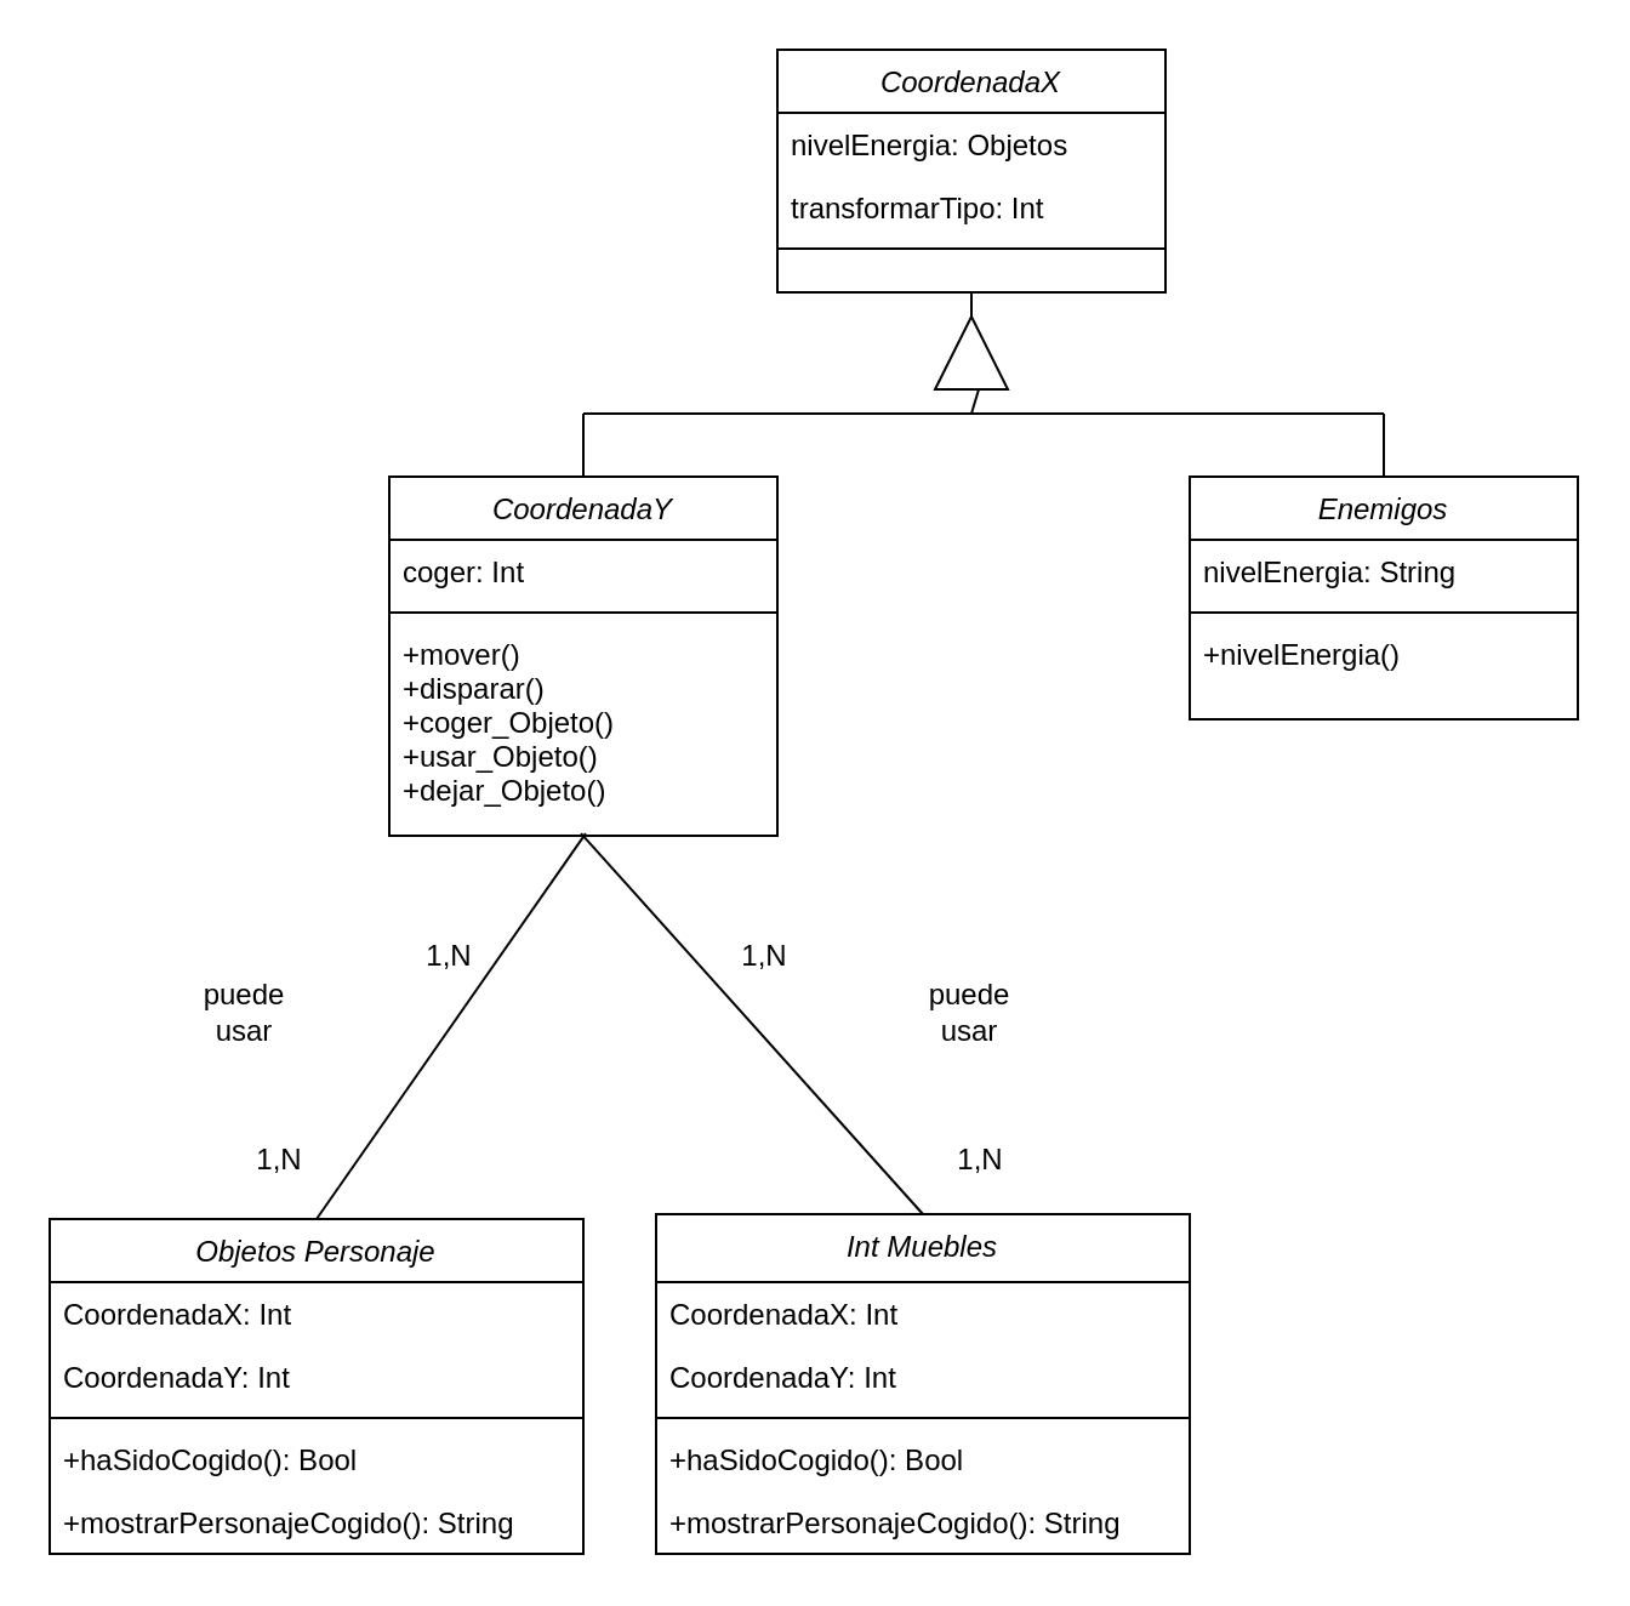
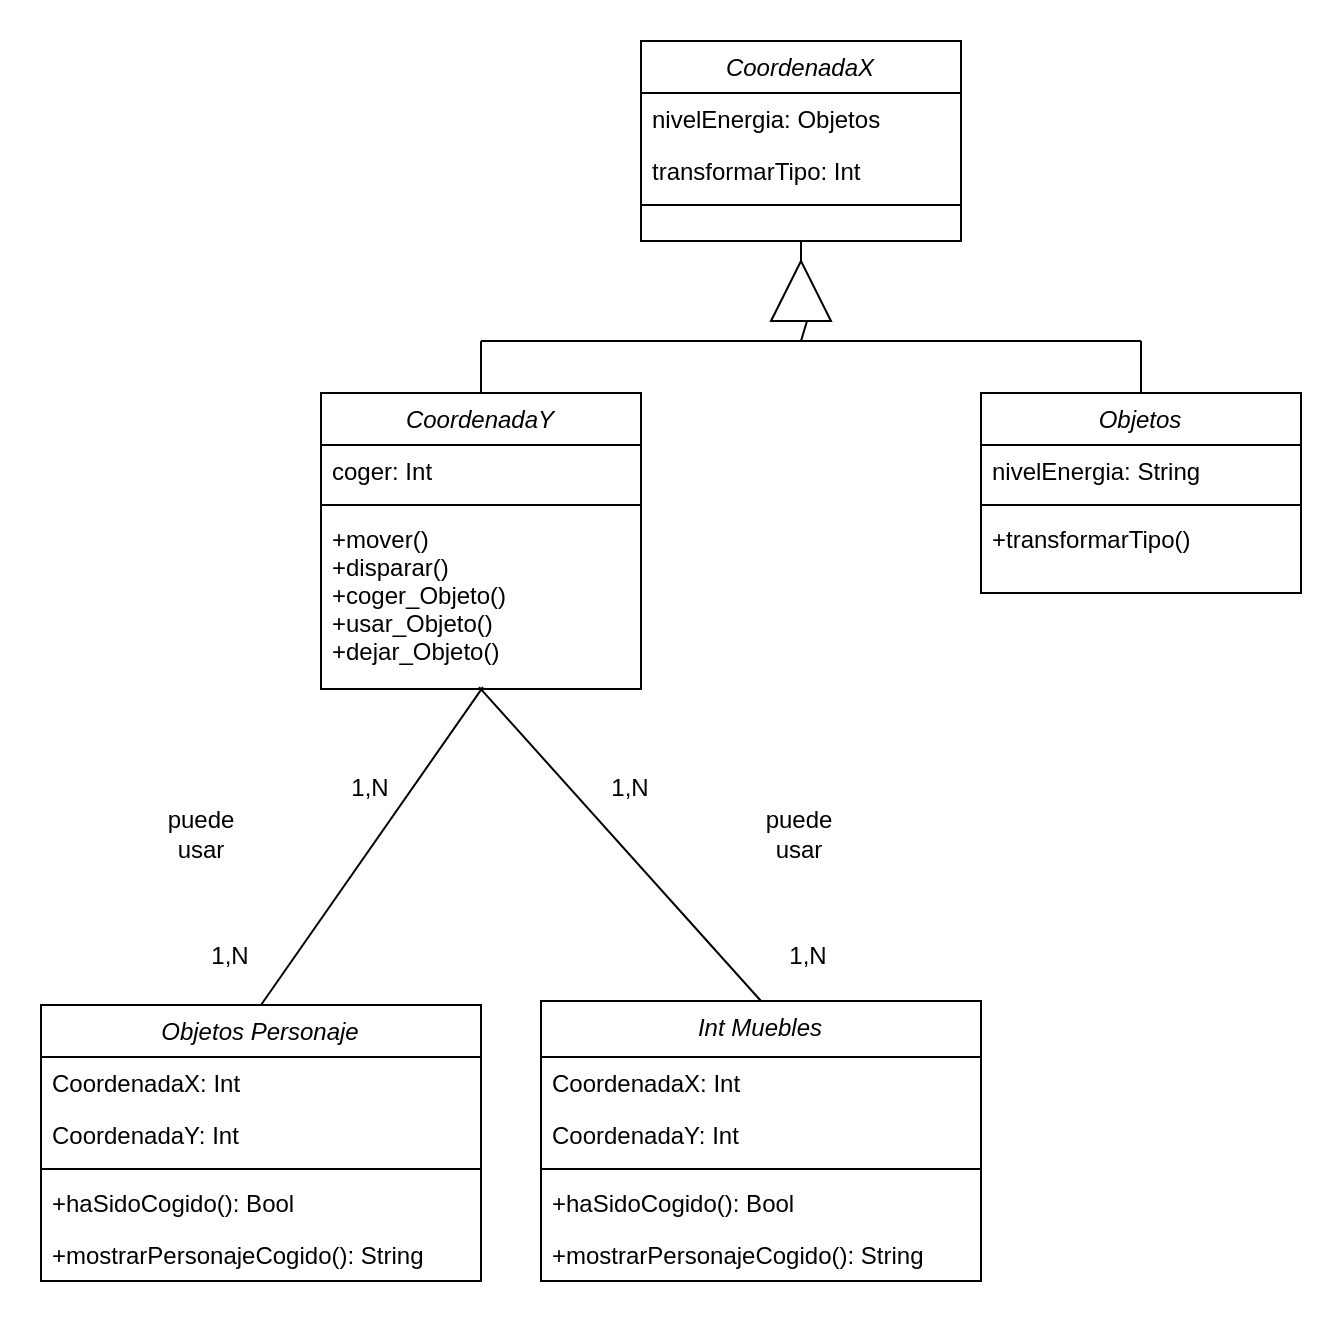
  <mxCell id="0" />
  <mxCell id="1" parent="0" />
  <mxCell id="2" value="CoordenadaY" style="swimlane;fontStyle=2;align=center;verticalAlign=top;childLayout=stackLayout;horizontal=1;startSize=26;horizontalStack=0;resizeParent=1;resizeLast=0;collapsible=1;marginBottom=0;rounded=0;shadow=0;strokeWidth=1;" parent="1" vertex="1"><mxGeometry x="160" y="196" width="160" height="148" as="geometry"><mxRectangle x="230" y="140" width="160" height="26" as="alternateBounds" /></mxGeometry></mxCell>
  <mxCell id="3" value="coger: Int" style="text;align=left;verticalAlign=top;spacingLeft=4;spacingRight=4;overflow=hidden;rotatable=0;points=[[0,0.5],[1,0.5]];portConstraint=eastwest;rounded=0;shadow=0;html=0;" parent="2" vertex="1"><mxGeometry y="26" width="160" height="26" as="geometry" /></mxCell>
  <mxCell id="4" value="" style="line;html=1;strokeWidth=1;align=left;verticalAlign=middle;spacingTop=-1;spacingLeft=3;spacingRight=3;rotatable=0;labelPosition=right;points=[];portConstraint=eastwest;" parent="2" vertex="1"><mxGeometry y="52" width="160" height="8" as="geometry" /></mxCell>
  <mxCell id="5" value="+mover()&#10;+disparar()&#10;+coger_Objeto()&#10;+usar_Objeto()&#10;+dejar_Objeto()&#10;" style="text;align=left;verticalAlign=top;spacingLeft=4;spacingRight=4;overflow=hidden;rotatable=0;points=[[0,0.5],[1,0.5]];portConstraint=eastwest;" parent="2" vertex="1"><mxGeometry y="60" width="160" height="88" as="geometry" /></mxCell>
- <mxCell id="6" value="Enemigos" style="swimlane;fontStyle=2;align=center;verticalAlign=top;childLayout=stackLayout;horizontal=1;startSize=26;horizontalStack=0;resizeParent=1;resizeLast=0;collapsible=1;marginBottom=0;rounded=0;shadow=0;strokeWidth=1;" parent="1" vertex="1"><mxGeometry x="490" y="196" width="160" height="100" as="geometry"><mxRectangle x="230" y="140" width="160" height="26" as="alternateBounds" /></mxGeometry></mxCell>
+ <mxCell id="6" value="Objetos" style="swimlane;fontStyle=2;align=center;verticalAlign=top;childLayout=stackLayout;horizontal=1;startSize=26;horizontalStack=0;resizeParent=1;resizeLast=0;collapsible=1;marginBottom=0;rounded=0;shadow=0;strokeWidth=1;" parent="1" vertex="1"><mxGeometry x="490" y="196" width="160" height="100" as="geometry"><mxRectangle x="230" y="140" width="160" height="26" as="alternateBounds" /></mxGeometry></mxCell>
  <mxCell id="7" value="nivelEnergia: String" style="text;align=left;verticalAlign=top;spacingLeft=4;spacingRight=4;overflow=hidden;rotatable=0;points=[[0,0.5],[1,0.5]];portConstraint=eastwest;rounded=0;shadow=0;html=0;" parent="6" vertex="1"><mxGeometry y="26" width="160" height="26" as="geometry" /></mxCell>
  <mxCell id="8" value="" style="line;html=1;strokeWidth=1;align=left;verticalAlign=middle;spacingTop=-1;spacingLeft=3;spacingRight=3;rotatable=0;labelPosition=right;points=[];portConstraint=eastwest;" parent="6" vertex="1"><mxGeometry y="52" width="160" height="8" as="geometry" /></mxCell>
- <mxCell id="9" value="+nivelEnergia()" style="text;align=left;verticalAlign=top;spacingLeft=4;spacingRight=4;overflow=hidden;rotatable=0;points=[[0,0.5],[1,0.5]];portConstraint=eastwest;" parent="6" vertex="1"><mxGeometry y="60" width="160" height="26" as="geometry" /></mxCell>
+ <mxCell id="9" value="+transformarTipo()" style="text;align=left;verticalAlign=top;spacingLeft=4;spacingRight=4;overflow=hidden;rotatable=0;points=[[0,0.5],[1,0.5]];portConstraint=eastwest;" parent="6" vertex="1"><mxGeometry y="60" width="160" height="26" as="geometry" /></mxCell>
  <mxCell id="10" value="Int Muebles" style="swimlane;fontStyle=2;align=center;verticalAlign=top;childLayout=stackLayout;horizontal=1;startSize=28;horizontalStack=0;resizeParent=1;resizeLast=0;collapsible=1;marginBottom=0;rounded=0;shadow=0;strokeWidth=1;" parent="1" vertex="1"><mxGeometry x="270" y="500" width="220" height="140" as="geometry"><mxRectangle x="230" y="140" width="160" height="26" as="alternateBounds" /></mxGeometry></mxCell>
  <mxCell id="11" value="CoordenadaX: Int" style="text;align=left;verticalAlign=top;spacingLeft=4;spacingRight=4;overflow=hidden;rotatable=0;points=[[0,0.5],[1,0.5]];portConstraint=eastwest;" parent="10" vertex="1"><mxGeometry y="28" width="220" height="26" as="geometry" /></mxCell>
  <mxCell id="12" value="CoordenadaY: Int" style="text;align=left;verticalAlign=top;spacingLeft=4;spacingRight=4;overflow=hidden;rotatable=0;points=[[0,0.5],[1,0.5]];portConstraint=eastwest;rounded=0;shadow=0;html=0;" parent="10" vertex="1"><mxGeometry y="54" width="220" height="26" as="geometry" /></mxCell>
  <mxCell id="13" value="" style="line;html=1;strokeWidth=1;align=left;verticalAlign=middle;spacingTop=-1;spacingLeft=3;spacingRight=3;rotatable=0;labelPosition=right;points=[];portConstraint=eastwest;" parent="10" vertex="1"><mxGeometry y="80" width="220" height="8" as="geometry" /></mxCell>
  <mxCell id="14" value="+haSidoCogido(): Bool" style="text;align=left;verticalAlign=top;spacingLeft=4;spacingRight=4;overflow=hidden;rotatable=0;points=[[0,0.5],[1,0.5]];portConstraint=eastwest;" parent="10" vertex="1"><mxGeometry y="88" width="220" height="26" as="geometry" /></mxCell>
  <mxCell id="15" value="+mostrarPersonajeCogido(): String" style="text;align=left;verticalAlign=top;spacingLeft=4;spacingRight=4;overflow=hidden;rotatable=0;points=[[0,0.5],[1,0.5]];portConstraint=eastwest;" vertex="1" parent="10"><mxGeometry y="114" width="220" height="26" as="geometry" /></mxCell>
  <mxCell id="16" value="Objetos Personaje" style="swimlane;fontStyle=2;align=center;verticalAlign=top;childLayout=stackLayout;horizontal=1;startSize=26;horizontalStack=0;resizeParent=1;resizeLast=0;collapsible=1;marginBottom=0;rounded=0;shadow=0;strokeWidth=1;" parent="1" vertex="1"><mxGeometry x="20" y="502" width="220" height="138" as="geometry"><mxRectangle x="230" y="140" width="160" height="26" as="alternateBounds" /></mxGeometry></mxCell>
  <mxCell id="17" value="CoordenadaX: Int" style="text;align=left;verticalAlign=top;spacingLeft=4;spacingRight=4;overflow=hidden;rotatable=0;points=[[0,0.5],[1,0.5]];portConstraint=eastwest;" parent="16" vertex="1"><mxGeometry y="26" width="220" height="26" as="geometry" /></mxCell>
  <mxCell id="18" value="CoordenadaY: Int" style="text;align=left;verticalAlign=top;spacingLeft=4;spacingRight=4;overflow=hidden;rotatable=0;points=[[0,0.5],[1,0.5]];portConstraint=eastwest;rounded=0;shadow=0;html=0;" parent="16" vertex="1"><mxGeometry y="52" width="220" height="26" as="geometry" /></mxCell>
  <mxCell id="19" value="" style="line;html=1;strokeWidth=1;align=left;verticalAlign=middle;spacingTop=-1;spacingLeft=3;spacingRight=3;rotatable=0;labelPosition=right;points=[];portConstraint=eastwest;" parent="16" vertex="1"><mxGeometry y="78" width="220" height="8" as="geometry" /></mxCell>
  <mxCell id="20" value="+haSidoCogido(): Bool" style="text;align=left;verticalAlign=top;spacingLeft=4;spacingRight=4;overflow=hidden;rotatable=0;points=[[0,0.5],[1,0.5]];portConstraint=eastwest;" parent="16" vertex="1"><mxGeometry y="86" width="220" height="26" as="geometry" /></mxCell>
  <mxCell id="21" value="+mostrarPersonajeCogido(): String" style="text;align=left;verticalAlign=top;spacingLeft=4;spacingRight=4;overflow=hidden;rotatable=0;points=[[0,0.5],[1,0.5]];portConstraint=eastwest;" vertex="1" parent="16"><mxGeometry y="112" width="220" height="26" as="geometry" /></mxCell>
  <mxCell id="22" value="" style="endArrow=none;html=1;rounded=0;exitX=0.5;exitY=0;exitDx=0;exitDy=0;entryX=0.494;entryY=0.989;entryDx=0;entryDy=0;entryPerimeter=0;" parent="1" source="10" target="5" edge="1"><mxGeometry width="50" height="50" relative="1" as="geometry"><mxPoint x="550" y="360" as="sourcePoint" /><mxPoint x="300" y="420" as="targetPoint" /></mxGeometry></mxCell>
  <mxCell id="23" value="" style="endArrow=none;html=1;rounded=0;entryX=0.5;entryY=0;entryDx=0;entryDy=0;exitX=0.506;exitY=0.989;exitDx=0;exitDy=0;exitPerimeter=0;" parent="1" source="5" target="16" edge="1"><mxGeometry width="50" height="50" relative="1" as="geometry"><mxPoint x="550" y="360" as="sourcePoint" /><mxPoint x="600" y="310" as="targetPoint" /></mxGeometry></mxCell>
  <mxCell id="24" value="1,N" style="text;html=1;align=center;verticalAlign=middle;whiteSpace=wrap;rounded=0;" parent="1" vertex="1"><mxGeometry x="170" y="386" width="30" height="16" as="geometry" /></mxCell>
  <mxCell id="25" value="1,N" style="text;html=1;align=center;verticalAlign=middle;whiteSpace=wrap;rounded=0;" parent="1" vertex="1"><mxGeometry x="389" y="470" width="30" height="16" as="geometry" /></mxCell>
  <mxCell id="26" value="1,N" style="text;html=1;align=center;verticalAlign=middle;whiteSpace=wrap;rounded=0;" parent="1" vertex="1"><mxGeometry x="300" y="386" width="30" height="16" as="geometry" /></mxCell>
  <mxCell id="27" value="1,N" style="text;html=1;align=center;verticalAlign=middle;whiteSpace=wrap;rounded=0;" parent="1" vertex="1"><mxGeometry x="100" y="470" width="30" height="16" as="geometry" /></mxCell>
  <mxCell id="28" value="CoordenadaX" style="swimlane;fontStyle=2;align=center;verticalAlign=top;childLayout=stackLayout;horizontal=1;startSize=26;horizontalStack=0;resizeParent=1;resizeLast=0;collapsible=1;marginBottom=0;rounded=0;shadow=0;strokeWidth=1;" vertex="1" parent="1"><mxGeometry x="320" y="20" width="160" height="100" as="geometry"><mxRectangle x="230" y="140" width="160" height="26" as="alternateBounds" /></mxGeometry></mxCell>
  <mxCell id="29" value="nivelEnergia: Objetos" style="text;align=left;verticalAlign=top;spacingLeft=4;spacingRight=4;overflow=hidden;rotatable=0;points=[[0,0.5],[1,0.5]];portConstraint=eastwest;" vertex="1" parent="28"><mxGeometry y="26" width="160" height="26" as="geometry" /></mxCell>
  <mxCell id="30" value="transformarTipo: Int" style="text;align=left;verticalAlign=top;spacingLeft=4;spacingRight=4;overflow=hidden;rotatable=0;points=[[0,0.5],[1,0.5]];portConstraint=eastwest;rounded=0;shadow=0;html=0;" vertex="1" parent="28"><mxGeometry y="52" width="160" height="26" as="geometry" /></mxCell>
  <mxCell id="31" value="" style="line;html=1;strokeWidth=1;align=left;verticalAlign=middle;spacingTop=-1;spacingLeft=3;spacingRight=3;rotatable=0;labelPosition=right;points=[];portConstraint=eastwest;" vertex="1" parent="28"><mxGeometry y="78" width="160" height="8" as="geometry" /></mxCell>
  <mxCell id="32" value="" style="endArrow=none;html=1;rounded=0;exitX=0.5;exitY=0;exitDx=0;exitDy=0;" edge="1" parent="1" source="2"><mxGeometry width="50" height="50" relative="1" as="geometry"><mxPoint x="540" y="360" as="sourcePoint" /><mxPoint x="240" y="170" as="targetPoint" /></mxGeometry></mxCell>
  <mxCell id="33" value="" style="endArrow=none;html=1;rounded=0;entryX=0.5;entryY=0;entryDx=0;entryDy=0;" edge="1" parent="1" target="6"><mxGeometry width="50" height="50" relative="1" as="geometry"><mxPoint x="570" y="170" as="sourcePoint" /><mxPoint x="590" y="310" as="targetPoint" /></mxGeometry></mxCell>
  <mxCell id="34" value="" style="endArrow=none;html=1;rounded=0;" edge="1" parent="1"><mxGeometry width="50" height="50" relative="1" as="geometry"><mxPoint x="240" y="170" as="sourcePoint" /><mxPoint x="570" y="170" as="targetPoint" /></mxGeometry></mxCell>
  <mxCell id="35" value="" style="endArrow=none;html=1;rounded=0;entryX=0.5;entryY=1;entryDx=0;entryDy=0;" edge="1" parent="1" source="37" target="28"><mxGeometry width="50" height="50" relative="1" as="geometry"><mxPoint x="400" y="170" as="sourcePoint" /><mxPoint x="590" y="310" as="targetPoint" /></mxGeometry></mxCell>
  <mxCell id="36" value="" style="endArrow=none;html=1;rounded=0;entryX=0.5;entryY=1;entryDx=0;entryDy=0;" edge="1" parent="1" target="37"><mxGeometry width="50" height="50" relative="1" as="geometry"><mxPoint x="400" y="170" as="sourcePoint" /><mxPoint x="400" y="120" as="targetPoint" /></mxGeometry></mxCell>
  <mxCell id="37" value="" style="triangle;whiteSpace=wrap;html=1;rotation=-90;" vertex="1" parent="1"><mxGeometry x="385" y="130" width="30" height="30" as="geometry" /></mxCell>
  <mxCell id="38" value="puede usar" style="text;html=1;align=center;verticalAlign=middle;whiteSpace=wrap;rounded=0;" vertex="1" parent="1"><mxGeometry x="370" y="402" width="59" height="30" as="geometry" /></mxCell>
  <mxCell id="39" value="puede usar" style="text;html=1;align=center;verticalAlign=middle;whiteSpace=wrap;rounded=0;" vertex="1" parent="1"><mxGeometry x="71" y="402" width="59" height="30" as="geometry" /></mxCell>
